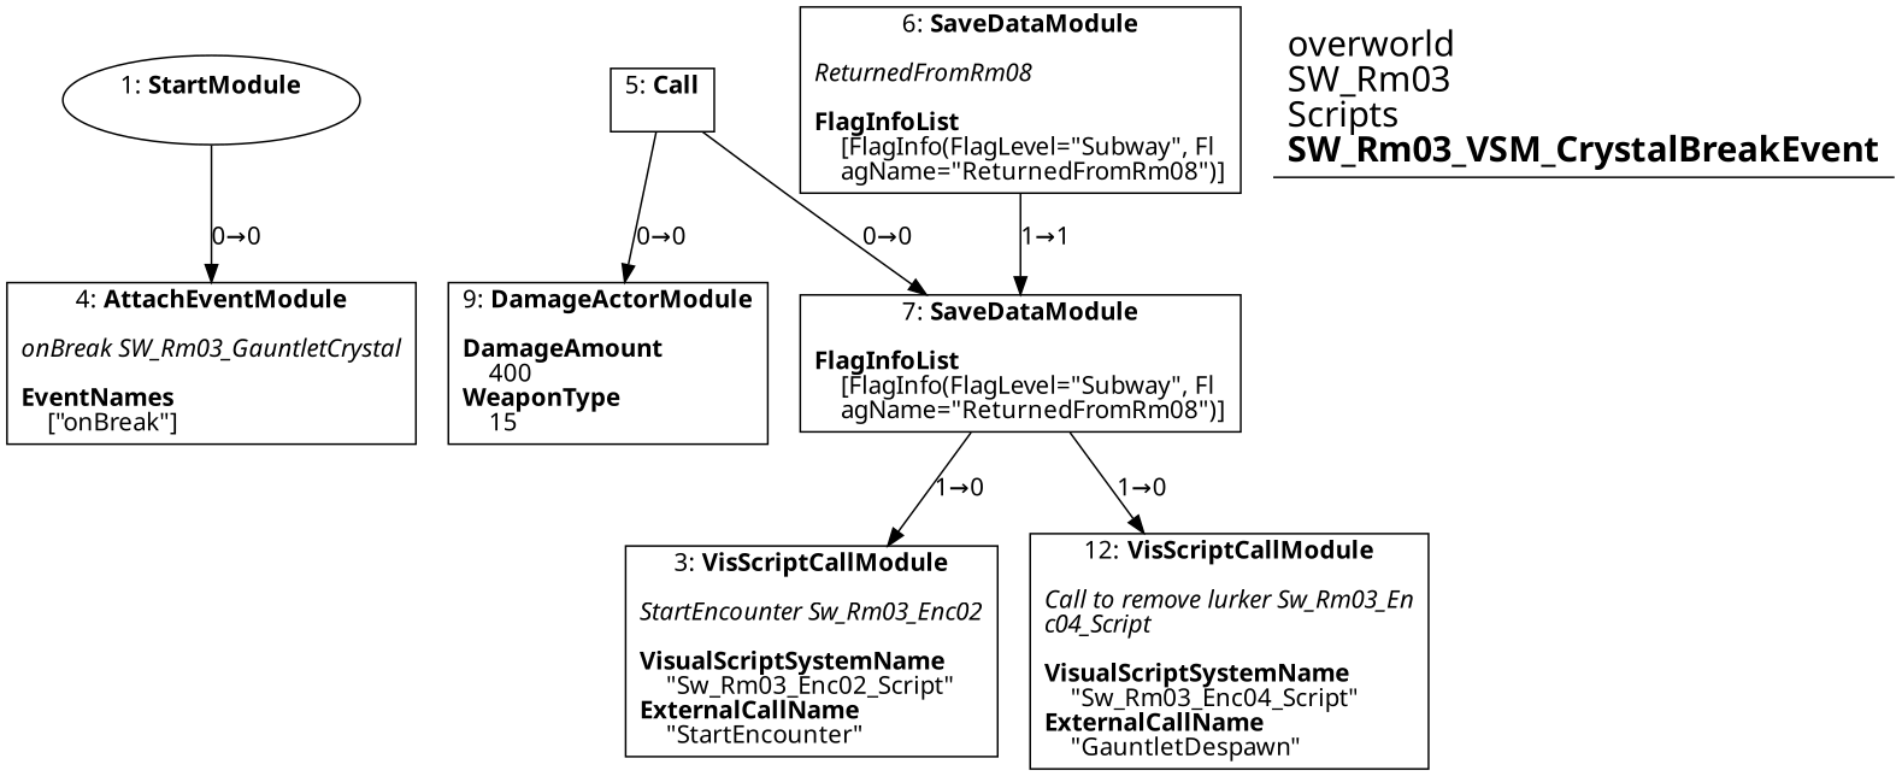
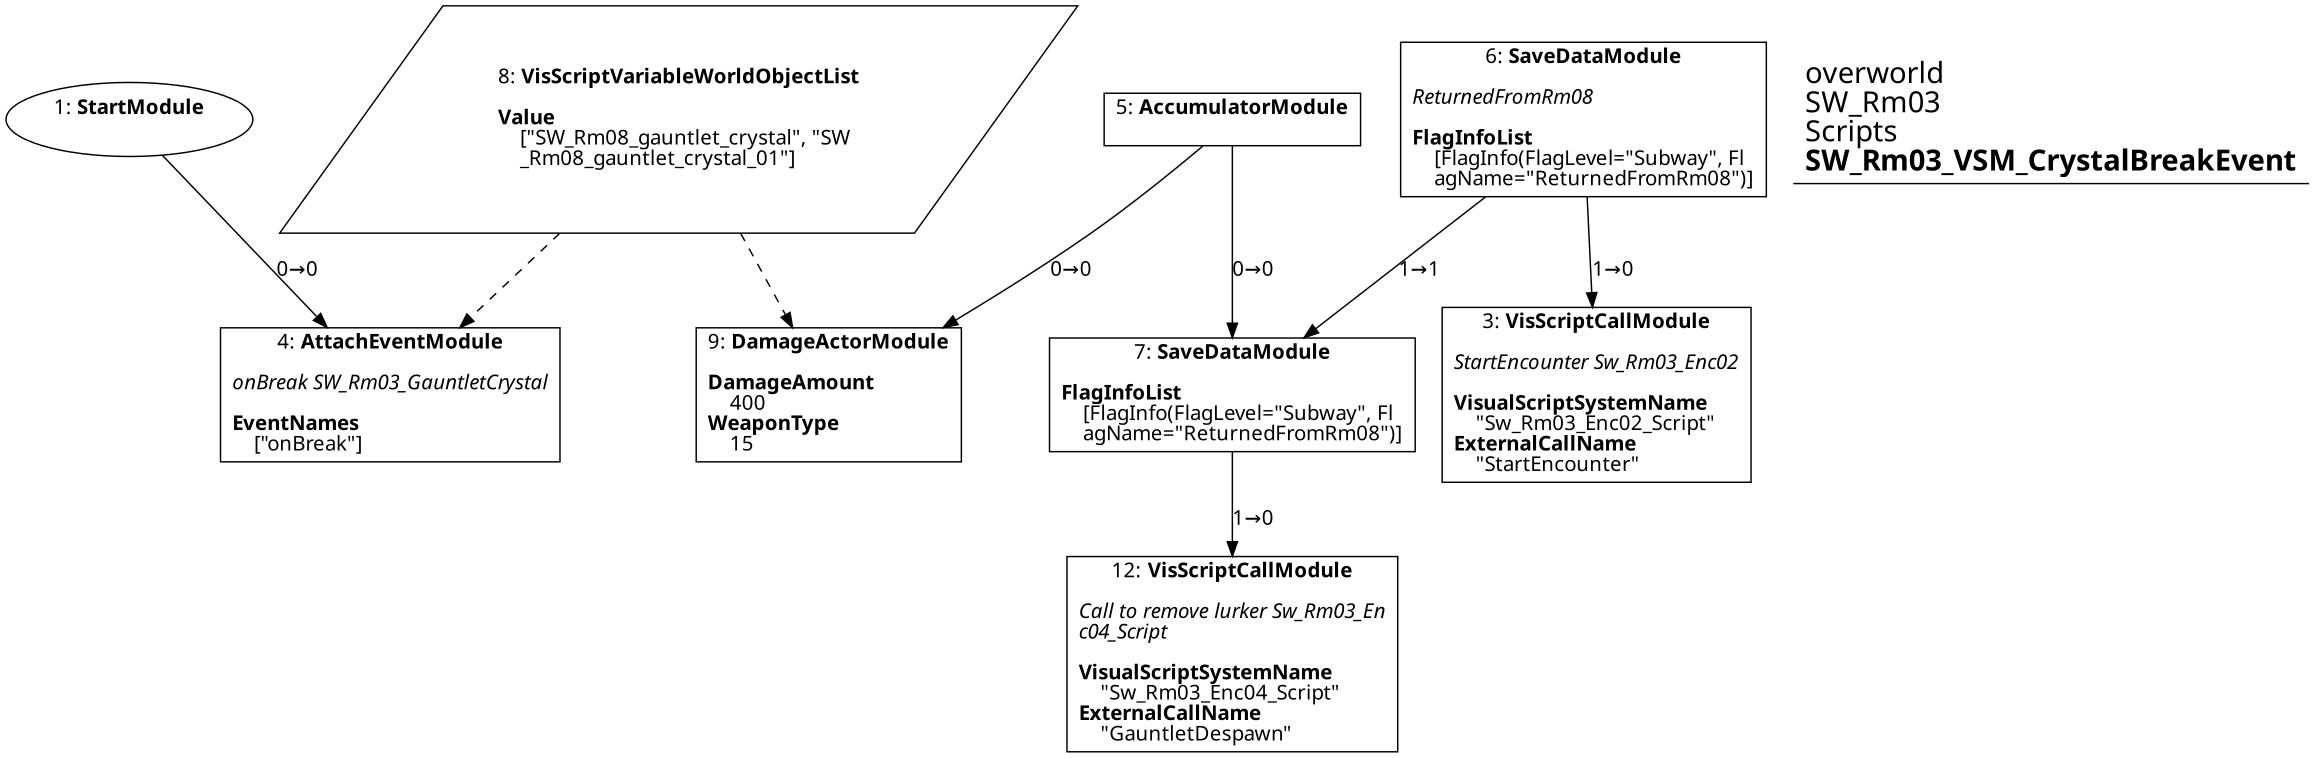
  digraph {
    fontname="Noto Sans"
    splines=spline
    node [fontname="Noto Sans" shape=box]
    edge [fontname="Noto Sans"]
    n1 [label=<1: <b>StartModule</b><br/><br/>> shape=oval]
    n2 [label=<4: <b>AttachEventModule</b><br/><br/><i>onBreak SW_Rm03_GauntletCrystal<br align="left"/></i><br align="left"/><b>EventNames</b><br align="left"/>    [&quot;onBreak&quot;]<br align="left"/>>]
-   n3 [label=<5: <b>Call</b><br/><br/>>]
+   n3 [label=<5: <b>AccumulatorModule</b><br/><br/>>]
    n4 [label=<7: <b>SaveDataModule</b><br/><br/><b>FlagInfoList</b><br align="left"/>    [FlagInfo(FlagLevel=&quot;Subway&quot;, Fl<br align="left"/>    agName=&quot;ReturnedFromRm08&quot;)]<br align="left"/>>]
    n5 [label=<9: <b>DamageActorModule</b><br/><br/><b>DamageAmount</b><br align="left"/>    400<br align="left"/><b>WeaponType</b><br align="left"/>    15<br align="left"/>>]
    n6 [label=<3: <b>VisScriptCallModule</b><br/><br/><i>StartEncounter Sw_Rm03_Enc02<br align="left"/></i><br align="left"/><b>VisualScriptSystemName</b><br align="left"/>    &quot;Sw_Rm03_Enc02_Script&quot;<br align="left"/><b>ExternalCallName</b><br align="left"/>    &quot;StartEncounter&quot;<br align="left"/>>]
    n7 [label=<12: <b>VisScriptCallModule</b><br/><br/><i>Call to remove lurker Sw_Rm03_En<br align="left"/>c04_Script<br align="left"/></i><br align="left"/><b>VisualScriptSystemName</b><br align="left"/>    &quot;Sw_Rm03_Enc04_Script&quot;<br align="left"/><b>ExternalCallName</b><br align="left"/>    &quot;GauntletDespawn&quot;<br align="left"/>>]
+   n8 [label=<8: <b>VisScriptVariableWorldObjectList</b><br/><br/><b>Value</b><br align="left"/>    [&quot;SW_Rm08_gauntlet_crystal&quot;, &quot;SW<br align="left"/>    _Rm08_gauntlet_crystal_01&quot;]<br align="left"/>> shape=parallelogram]
    n9 [label=<6: <b>SaveDataModule</b><br/><br/><i>ReturnedFromRm08<br align="left"/></i><br align="left"/><b>FlagInfoList</b><br align="left"/>    [FlagInfo(FlagLevel=&quot;Subway&quot;, Fl<br align="left"/>    agName=&quot;ReturnedFromRm08&quot;)]<br align="left"/>>]
    n10 [label=<<font point-size="20">overworld<br align="left"/>SW_Rm03<br align="left"/>Scripts<br align="left"/><b>SW_Rm03_VSM_CrystalBreakEvent</b><br align="left"/></font>> shape=underline]
    n1 -> n2 [label="0→0"]
    n3 -> n4 [label="0→0"]
    n3 -> n5 [label="0→0"]
-   n4 -> n6 [label="1→0"]
+   n9 -> n6 [label="1→0"]
    n4 -> n7 [label="1→0"]
+   n8 -> n2 [style=dashed]
+   n8 -> n5 [style=dashed]
    n9 -> n4 [label="1→1"]
  }
